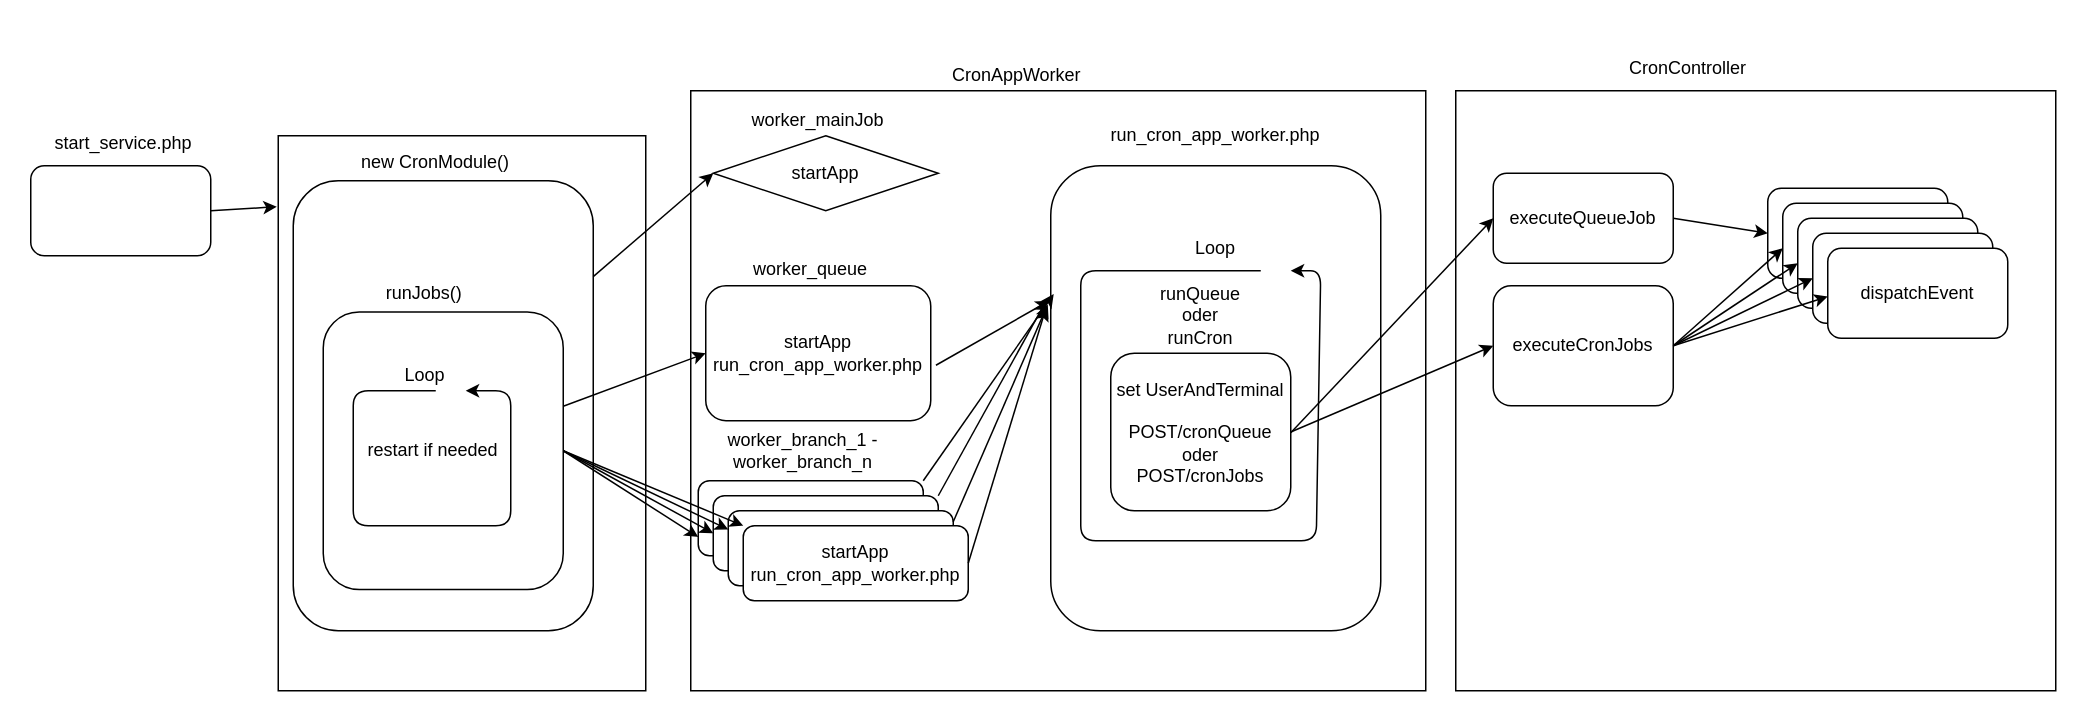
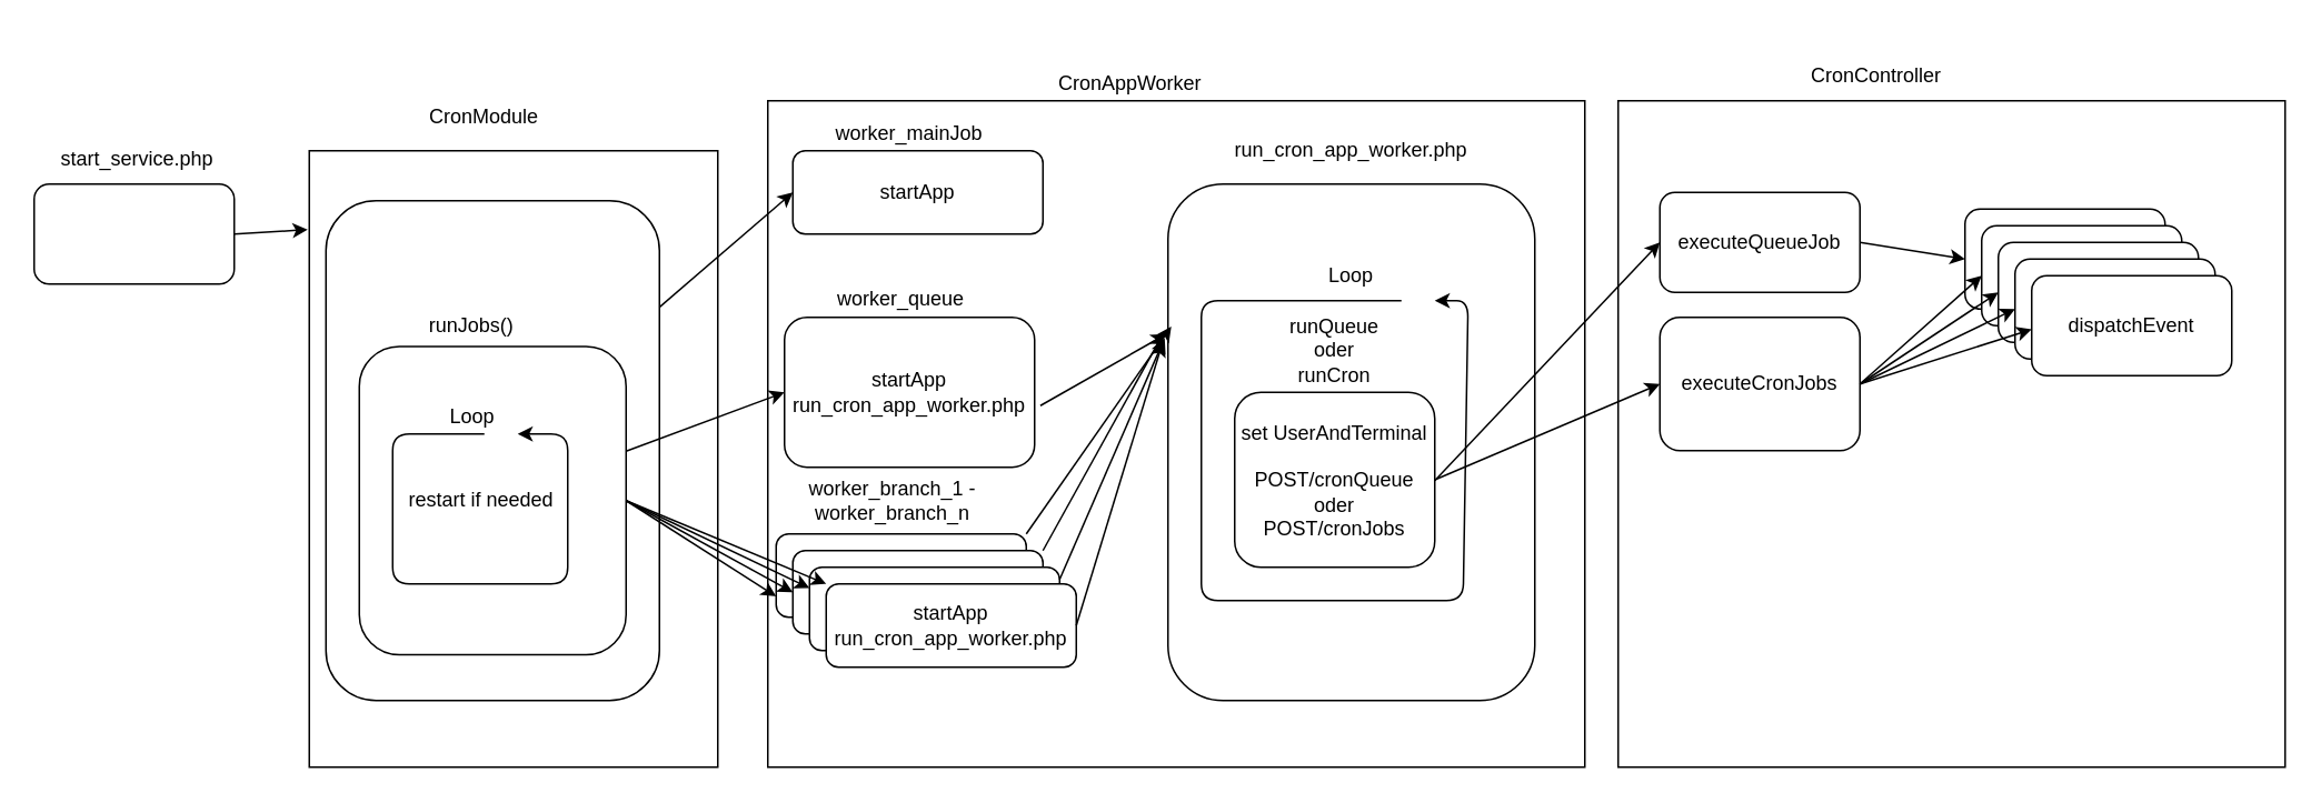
  <mxCell id="0" />
  <mxCell id="1" parent="0" />
  <mxCell id="2" value="" style="rounded=0;whiteSpace=wrap;html=1;" parent="1" vertex="1"><mxGeometry x="460" y="60" width="490" height="400" as="geometry" /></mxCell>
  <mxCell id="3" value="" style="whiteSpace=wrap;html=1;" parent="1" vertex="1"><mxGeometry x="185" y="90" width="245" height="370" as="geometry" /></mxCell>
  <mxCell id="4" value="" style="rounded=1;whiteSpace=wrap;html=1;" parent="1" vertex="1"><mxGeometry x="195" y="120" width="200" height="300" as="geometry" /></mxCell>
  <mxCell id="5" value="restart if needed&amp;nbsp; &amp;nbsp;&amp;nbsp;" style="rounded=1;whiteSpace=wrap;html=1;" parent="1" vertex="1"><mxGeometry x="215" y="207.5" width="160" height="185" as="geometry" /></mxCell>
  <mxCell id="6" value="&lt;span&gt;startApp&lt;br&gt;&lt;/span&gt;run_cron_app_worker.php&lt;span&gt;&lt;br&gt;&lt;/span&gt;" style="rounded=1;whiteSpace=wrap;html=1;" parent="1" vertex="1"><mxGeometry x="470" y="190" width="150" height="90" as="geometry" /></mxCell>
- <mxCell id="7" value="new CronModule()" style="text;html=1;strokeColor=none;fillColor=none;align=center;verticalAlign=middle;whiteSpace=wrap;rounded=0;" parent="1" vertex="1"><mxGeometry x="230" y="98" width="120" height="20" as="geometry" /></mxCell>
  <mxCell id="8" value="worker_queue" style="text;html=1;strokeColor=none;fillColor=none;align=center;verticalAlign=middle;whiteSpace=wrap;rounded=0;" parent="1" vertex="1"><mxGeometry x="450" y="169" width="180" height="20" as="geometry" /></mxCell>
- <mxCell id="9" value="&lt;span&gt;startApp&lt;/span&gt;" style="rhombus;whiteSpace=wrap;html=1;" parent="1" vertex="1"><mxGeometry x="475" y="90" width="150" height="50" as="geometry" /></mxCell>
+ <mxCell id="9" value="&lt;span&gt;startApp&lt;/span&gt;" style="rounded=1;whiteSpace=wrap;html=1;" parent="1" vertex="1"><mxGeometry x="475" y="90" width="150" height="50" as="geometry" /></mxCell>
+ <mxCell id="10" value="CronModule" style="text;html=1;strokeColor=none;fillColor=none;align=center;verticalAlign=middle;whiteSpace=wrap;rounded=0;" parent="1" vertex="1"><mxGeometry x="200" y="60" width="180" height="20" as="geometry" /></mxCell>
  <mxCell id="11" value="" style="rounded=1;whiteSpace=wrap;html=1;" parent="1" vertex="1"><mxGeometry x="465" y="320" width="150" height="50" as="geometry" /></mxCell>
  <mxCell id="12" value="worker_branch_1 - worker_branch_n" style="text;html=1;strokeColor=none;fillColor=none;align=center;verticalAlign=middle;whiteSpace=wrap;rounded=0;" parent="1" vertex="1"><mxGeometry x="445" y="290" width="180" height="20" as="geometry" /></mxCell>
  <mxCell id="13" value="" style="rounded=1;whiteSpace=wrap;html=1;" parent="1" vertex="1"><mxGeometry x="475" y="330" width="150" height="50" as="geometry" /></mxCell>
  <mxCell id="14" value="" style="rounded=1;whiteSpace=wrap;html=1;" parent="1" vertex="1"><mxGeometry x="485" y="340" width="150" height="50" as="geometry" /></mxCell>
  <mxCell id="15" value="&lt;span&gt;startApp&lt;br&gt;run_cron_app_worker.php&lt;/span&gt;" style="rounded=1;whiteSpace=wrap;html=1;" parent="1" vertex="1"><mxGeometry x="495" y="350" width="150" height="50" as="geometry" /></mxCell>
  <mxCell id="16" value="worker_mainJob" style="text;html=1;strokeColor=none;fillColor=none;align=center;verticalAlign=middle;whiteSpace=wrap;rounded=0;" parent="1" vertex="1"><mxGeometry x="455" y="70" width="180" height="20" as="geometry" /></mxCell>
  <mxCell id="17" value="CronAppWorker" style="text;html=1;strokeColor=none;fillColor=none;align=center;verticalAlign=middle;whiteSpace=wrap;rounded=0;" parent="1" vertex="1"><mxGeometry x="465" y="40" width="425" height="20" as="geometry" /></mxCell>
  <mxCell id="18" value="runJobs()" style="text;html=1;strokeColor=none;fillColor=none;align=center;verticalAlign=middle;whiteSpace=wrap;rounded=0;" parent="1" vertex="1"><mxGeometry x="235" y="182.5" width="95" height="25" as="geometry" /></mxCell>
  <mxCell id="19" value="" style="endArrow=classic;html=1;entryX=0;entryY=0.5;entryDx=0;entryDy=0;" parent="1" source="4" target="9" edge="1"><mxGeometry width="50" height="50" relative="1" as="geometry"><mxPoint x="290" y="200" as="sourcePoint" /><mxPoint x="340" y="150" as="targetPoint" /></mxGeometry></mxCell>
  <mxCell id="20" value="" style="endArrow=classic;html=1;entryX=0;entryY=0.5;entryDx=0;entryDy=0;" parent="1" source="5" target="6" edge="1"><mxGeometry width="50" height="50" relative="1" as="geometry"><mxPoint x="370" y="280" as="sourcePoint" /><mxPoint x="420" y="230" as="targetPoint" /></mxGeometry></mxCell>
  <mxCell id="21" value="" style="endArrow=classic;html=1;exitX=1;exitY=0.5;exitDx=0;exitDy=0;entryX=0;entryY=0.75;entryDx=0;entryDy=0;" parent="1" source="5" target="11" edge="1"><mxGeometry width="50" height="50" relative="1" as="geometry"><mxPoint x="540" y="200" as="sourcePoint" /><mxPoint x="590" y="150" as="targetPoint" /></mxGeometry></mxCell>
  <mxCell id="22" value="" style="endArrow=classic;html=1;exitX=1;exitY=0.5;exitDx=0;exitDy=0;entryX=0;entryY=0.5;entryDx=0;entryDy=0;" parent="1" source="5" target="13" edge="1"><mxGeometry width="50" height="50" relative="1" as="geometry"><mxPoint x="380" y="245" as="sourcePoint" /><mxPoint x="475" y="355" as="targetPoint" /></mxGeometry></mxCell>
  <mxCell id="23" value="" style="endArrow=classic;html=1;entryX=0;entryY=0.25;entryDx=0;entryDy=0;exitX=1;exitY=0.5;exitDx=0;exitDy=0;" parent="1" source="5" target="14" edge="1"><mxGeometry width="50" height="50" relative="1" as="geometry"><mxPoint x="370" y="240" as="sourcePoint" /><mxPoint x="485" y="365" as="targetPoint" /></mxGeometry></mxCell>
  <mxCell id="24" value="" style="endArrow=classic;html=1;exitX=1;exitY=0.5;exitDx=0;exitDy=0;entryX=0;entryY=0;entryDx=0;entryDy=0;" parent="1" source="5" target="15" edge="1"><mxGeometry width="50" height="50" relative="1" as="geometry"><mxPoint x="370" y="240" as="sourcePoint" /><mxPoint x="490" y="353" as="targetPoint" /></mxGeometry></mxCell>
  <mxCell id="25" value="start_service.php" style="text;html=1;strokeColor=none;fillColor=none;align=center;verticalAlign=middle;whiteSpace=wrap;rounded=0;" parent="1" vertex="1"><mxGeometry x="62" y="85" width="40" height="20" as="geometry" /></mxCell>
  <mxCell id="26" value="Loop" style="text;html=1;strokeColor=none;fillColor=none;align=center;verticalAlign=middle;whiteSpace=wrap;rounded=0;" parent="1" vertex="1"><mxGeometry x="262.5" y="240" width="40" height="20" as="geometry" /></mxCell>
  <mxCell id="27" value="" style="endArrow=classic;html=1;entryX=-0.004;entryY=0.128;entryDx=0;entryDy=0;entryPerimeter=0;exitX=1;exitY=0.5;exitDx=0;exitDy=0;" parent="1" source="28" target="3" edge="1"><mxGeometry width="50" height="50" relative="1" as="geometry"><mxPoint x="80" y="160" as="sourcePoint" /><mxPoint x="590" y="130" as="targetPoint" /></mxGeometry></mxCell>
  <mxCell id="28" value="" style="rounded=1;whiteSpace=wrap;html=1;" parent="1" vertex="1"><mxGeometry x="20" y="110" width="120" height="60" as="geometry" /></mxCell>
  <mxCell id="29" value="" style="rounded=1;whiteSpace=wrap;html=1;" parent="1" vertex="1"><mxGeometry x="700" y="110" width="220" height="310" as="geometry" /></mxCell>
  <mxCell id="30" value="Loop" style="text;html=1;strokeColor=none;fillColor=none;align=center;verticalAlign=middle;whiteSpace=wrap;rounded=0;" parent="1" vertex="1"><mxGeometry x="790" y="155" width="40" height="20" as="geometry" /></mxCell>
  <mxCell id="31" value="run_cron_app_worker.php" style="text;html=1;strokeColor=none;fillColor=none;align=center;verticalAlign=middle;whiteSpace=wrap;rounded=0;" parent="1" vertex="1"><mxGeometry x="790" y="80" width="40" height="20" as="geometry" /></mxCell>
  <mxCell id="32" value="" style="endArrow=classic;html=1;exitX=1.023;exitY=0.589;exitDx=0;exitDy=0;exitPerimeter=0;" parent="1" source="6" edge="1"><mxGeometry width="50" height="50" relative="1" as="geometry"><mxPoint x="540" y="380" as="sourcePoint" /><mxPoint x="699" y="200" as="targetPoint" /></mxGeometry></mxCell>
  <mxCell id="33" value="runQueue oder&lt;br&gt;runCron" style="text;html=1;strokeColor=none;fillColor=none;align=center;verticalAlign=middle;whiteSpace=wrap;rounded=0;" parent="1" vertex="1"><mxGeometry x="780" y="200" width="40" height="20" as="geometry" /></mxCell>
  <mxCell id="34" value="CronController" style="text;html=1;strokeColor=none;fillColor=none;align=center;verticalAlign=middle;whiteSpace=wrap;rounded=0;" vertex="1" parent="1"><mxGeometry x="1050" width="150" height="50" as="geometry" y="20" /></mxCell>
  <mxCell id="35" value="" style="whiteSpace=wrap;html=1;aspect=fixed;" vertex="1" parent="1"><mxGeometry x="970" y="60" width="400" height="400" as="geometry" /></mxCell>
  <mxCell id="36" value="executeQueueJob" style="rounded=1;whiteSpace=wrap;html=1;" vertex="1" parent="1"><mxGeometry x="995" y="115" width="120" height="60" as="geometry" /></mxCell>
  <mxCell id="37" value="executeCronJobs" style="rounded=1;whiteSpace=wrap;html=1;" vertex="1" parent="1"><mxGeometry x="995" y="190" width="120" height="80" as="geometry" /></mxCell>
  <mxCell id="38" value="dispatchEvent" style="rounded=1;whiteSpace=wrap;html=1;" vertex="1" parent="1"><mxGeometry x="1178" y="125" width="120" height="60" as="geometry" /></mxCell>
  <mxCell id="39" value="dispatchEvent" style="rounded=1;whiteSpace=wrap;html=1;" vertex="1" parent="1"><mxGeometry x="1188" y="135" width="120" height="60" as="geometry" /></mxCell>
  <mxCell id="40" value="dispatchEvent" style="rounded=1;whiteSpace=wrap;html=1;" vertex="1" parent="1"><mxGeometry x="1198" y="145" width="120" height="60" as="geometry" /></mxCell>
  <mxCell id="41" value="dispatchEvent" style="rounded=1;whiteSpace=wrap;html=1;" vertex="1" parent="1"><mxGeometry x="1208" y="155" width="120" height="60" as="geometry" /></mxCell>
  <mxCell id="42" value="dispatchEvent" style="rounded=1;whiteSpace=wrap;html=1;" vertex="1" parent="1"><mxGeometry x="1218" y="165" width="120" height="60" as="geometry" /></mxCell>
  <mxCell id="43" value="" style="endArrow=classic;html=1;exitX=1;exitY=0.5;exitDx=0;exitDy=0;entryX=0;entryY=0.5;entryDx=0;entryDy=0;" edge="1" parent="1" source="36" target="38"><mxGeometry width="50" height="50" relative="1" as="geometry"><mxPoint x="1120" y="170" as="sourcePoint" /><mxPoint x="1170" y="120" as="targetPoint" /></mxGeometry></mxCell>
  <mxCell id="44" value="" style="endArrow=classic;html=1;exitX=1;exitY=0.5;exitDx=0;exitDy=0;entryX=0;entryY=0.5;entryDx=0;entryDy=0;" edge="1" parent="1" source="37" target="39"><mxGeometry width="50" height="50" relative="1" as="geometry"><mxPoint x="1125" y="130" as="sourcePoint" /><mxPoint x="1260" y="165" as="targetPoint" /></mxGeometry></mxCell>
  <mxCell id="45" value="" style="endArrow=classic;html=1;entryX=0;entryY=0.5;entryDx=0;entryDy=0;exitX=1;exitY=0.5;exitDx=0;exitDy=0;" edge="1" parent="1" source="37" target="40"><mxGeometry width="50" height="50" relative="1" as="geometry"><mxPoint x="1135" y="140" as="sourcePoint" /><mxPoint x="1270" y="175" as="targetPoint" /></mxGeometry></mxCell>
  <mxCell id="46" value="" style="endArrow=classic;html=1;exitX=1;exitY=0.5;exitDx=0;exitDy=0;entryX=0;entryY=0.5;entryDx=0;entryDy=0;" edge="1" parent="1" source="37" target="41"><mxGeometry width="50" height="50" relative="1" as="geometry"><mxPoint x="1145" y="150" as="sourcePoint" /><mxPoint x="1280" y="185" as="targetPoint" /></mxGeometry></mxCell>
  <mxCell id="47" value="" style="endArrow=classic;html=1;exitX=1;exitY=0.5;exitDx=0;exitDy=0;" edge="1" parent="1" source="37"><mxGeometry width="50" height="50" relative="1" as="geometry"><mxPoint x="1115" y="213" as="sourcePoint" /><mxPoint x="1218" y="197.202" as="targetPoint" /></mxGeometry></mxCell>
  <mxCell id="48" value="set UserAndTerminal&lt;br&gt;&lt;br&gt;POST/cronQueue&lt;br&gt;oder&lt;br&gt;POST/cronJobs" style="rounded=1;whiteSpace=wrap;html=1;" vertex="1" parent="1"><mxGeometry x="740" y="235" width="120" height="105" as="geometry" /></mxCell>
  <mxCell id="49" value="" style="endArrow=classic;html=1;entryX=0;entryY=0.5;entryDx=0;entryDy=0;" edge="1" parent="1" target="36"><mxGeometry width="50" height="50" relative="1" as="geometry"><mxPoint x="860" y="288" as="sourcePoint" /><mxPoint x="630" y="450" as="targetPoint" /></mxGeometry></mxCell>
  <mxCell id="50" value="" style="endArrow=classic;html=1;entryX=0;entryY=0.5;entryDx=0;entryDy=0;exitX=1;exitY=0.5;exitDx=0;exitDy=0;" edge="1" parent="1" source="48" target="37"><mxGeometry width="50" height="50" relative="1" as="geometry"><mxPoint x="800" y="340" as="sourcePoint" /><mxPoint x="365" y="590" as="targetPoint" /></mxGeometry></mxCell>
  <mxCell id="51" value="" style="endArrow=classic;html=1;exitX=0.5;exitY=0;exitDx=0;exitDy=0;entryX=0.75;entryY=0;entryDx=0;entryDy=0;" edge="1" parent="1"><mxGeometry width="50" height="50" relative="1" as="geometry"><mxPoint x="840" y="180" as="sourcePoint" /><mxPoint x="860" y="180" as="targetPoint" /><Array as="points"><mxPoint x="720" y="180" /><mxPoint x="720" y="270" /><mxPoint x="720" y="360" /><mxPoint x="877" y="360" /><mxPoint x="880" y="180" /></Array></mxGeometry></mxCell>
  <mxCell id="52" value="" style="endArrow=classic;html=1;" edge="1" parent="1"><mxGeometry width="50" height="50" relative="1" as="geometry"><mxPoint x="290" y="260" as="sourcePoint" /><mxPoint x="310" y="260" as="targetPoint" /><Array as="points"><mxPoint x="235" y="260" /><mxPoint x="235" y="350" /><mxPoint x="340" y="350" /><mxPoint x="340" y="260" /></Array></mxGeometry></mxCell>
  <mxCell id="53" value="" style="endArrow=classic;html=1;exitX=1;exitY=0.5;exitDx=0;exitDy=0;entryX=-0.014;entryY=0.305;entryDx=0;entryDy=0;entryPerimeter=0;" edge="1" parent="1" source="15" target="29"><mxGeometry width="50" height="50" relative="1" as="geometry"><mxPoint x="640" y="320" as="sourcePoint" /><mxPoint x="690" y="270" as="targetPoint" /></mxGeometry></mxCell>
  <mxCell id="54" value="" style="endArrow=classic;html=1;exitX=0.933;exitY=-0.05;exitDx=0;exitDy=0;exitPerimeter=0;entryX=-0.009;entryY=0.298;entryDx=0;entryDy=0;entryPerimeter=0;" edge="1" parent="1" source="15" target="29"><mxGeometry width="50" height="50" relative="1" as="geometry"><mxPoint x="650.55" y="420" as="sourcePoint" /><mxPoint x="704.45" y="194.37" as="targetPoint" /></mxGeometry></mxCell>
  <mxCell id="55" value="" style="endArrow=classic;html=1;exitX=1;exitY=0;exitDx=0;exitDy=0;" edge="1" parent="1" source="13"><mxGeometry width="50" height="50" relative="1" as="geometry"><mxPoint x="665" y="395" as="sourcePoint" /><mxPoint x="697" y="200" as="targetPoint" /></mxGeometry></mxCell>
  <mxCell id="56" value="" style="endArrow=classic;html=1;exitX=1;exitY=0;exitDx=0;exitDy=0;entryX=0.009;entryY=0.276;entryDx=0;entryDy=0;entryPerimeter=0;" edge="1" parent="1" source="11" target="29"><mxGeometry width="50" height="50" relative="1" as="geometry"><mxPoint x="675" y="405" as="sourcePoint" /><mxPoint x="700" y="150" as="targetPoint" /></mxGeometry></mxCell>
